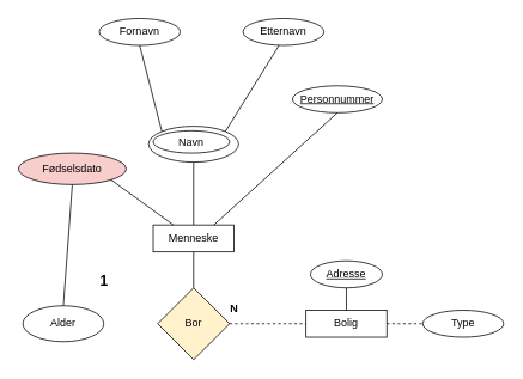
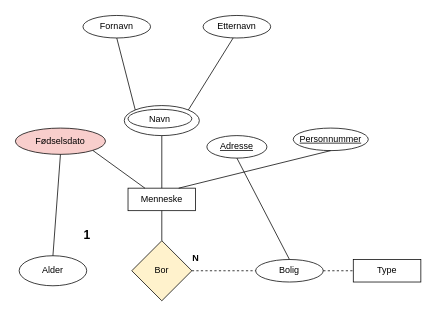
  <mxCell id="0" />
  <mxCell id="1" parent="0" />
  <mxCell id="2" value="Menneske" style="rounded=0;whiteSpace=wrap;html=1;" vertex="1" parent="1"><mxGeometry x="170" y="250" width="90" height="30" as="geometry" /></mxCell>
  <mxCell id="3" style="edgeStyle=orthogonalEdgeStyle;rounded=0;orthogonalLoop=1;jettySize=auto;html=1;exitX=0.5;exitY=1;exitDx=0;exitDy=0;entryX=0.5;entryY=1;entryDx=0;entryDy=0;" edge="1" parent="1" source="4" target="4"><mxGeometry relative="1" as="geometry"><mxPoint x="300" y="180" as="targetPoint" /></mxGeometry></mxCell>
- <mxCell id="4" value="&lt;u&gt;Personnummer&lt;/u&gt;" style="ellipse;whiteSpace=wrap;html=1;" vertex="1" parent="1"><mxGeometry x="325" y="95" width="100" height="30" as="geometry" /></mxCell>
+ <mxCell id="4" value="&lt;u&gt;Personnummer&lt;/u&gt;" style="ellipse;whiteSpace=wrap;html=1;" vertex="1" parent="1"><mxGeometry x="390" y="170" width="100" height="30" as="geometry" /></mxCell>
  <mxCell id="5" value="" style="endArrow=none;html=1;rounded=0;exitX=0.75;exitY=0;exitDx=0;exitDy=0;entryX=0.5;entryY=1;entryDx=0;entryDy=0;" edge="1" parent="1" source="2" target="4"><mxGeometry width="50" height="50" relative="1" as="geometry"><mxPoint x="400" y="320" as="sourcePoint" /><mxPoint x="450" y="270" as="targetPoint" /><Array as="points" /></mxGeometry></mxCell>
  <mxCell id="6" value="Navn" style="ellipse;whiteSpace=wrap;html=1;" vertex="1" parent="1"><mxGeometry x="165" y="140" width="100" height="40" as="geometry" /></mxCell>
  <mxCell id="7" value="Navn" style="ellipse;whiteSpace=wrap;html=1;" vertex="1" parent="1"><mxGeometry x="170" y="145" width="85" height="25" as="geometry" /></mxCell>
  <mxCell id="8" value="" style="endArrow=none;html=1;rounded=0;exitX=1;exitY=0;exitDx=0;exitDy=0;" edge="1" parent="1" source="6"><mxGeometry width="50" height="50" relative="1" as="geometry"><mxPoint x="400" y="320" as="sourcePoint" /><mxPoint x="310" y="50" as="targetPoint" /></mxGeometry></mxCell>
  <mxCell id="9" value="Etternavn" style="ellipse;whiteSpace=wrap;html=1;" vertex="1" parent="1"><mxGeometry x="270" y="20" width="90" height="30" as="geometry" /></mxCell>
  <mxCell id="10" value="Fornavn" style="ellipse;whiteSpace=wrap;html=1;" vertex="1" parent="1"><mxGeometry x="110" y="20" width="90" height="30" as="geometry" /></mxCell>
  <mxCell id="11" value="" style="endArrow=none;html=1;rounded=0;entryX=0.5;entryY=1;entryDx=0;entryDy=0;exitX=0;exitY=0;exitDx=0;exitDy=0;" edge="1" parent="1" source="6" target="10"><mxGeometry width="50" height="50" relative="1" as="geometry"><mxPoint x="280" y="170" as="sourcePoint" /><mxPoint x="330" y="120" as="targetPoint" /></mxGeometry></mxCell>
  <mxCell id="12" value="" style="endArrow=none;html=1;rounded=0;exitX=0.5;exitY=0;exitDx=0;exitDy=0;entryX=0.5;entryY=1;entryDx=0;entryDy=0;" edge="1" parent="1" source="2" target="6"><mxGeometry width="50" height="50" relative="1" as="geometry"><mxPoint x="280" y="170" as="sourcePoint" /><mxPoint x="330" y="120" as="targetPoint" /></mxGeometry></mxCell>
  <mxCell id="13" value="Fødselsdato" style="ellipse;whiteSpace=wrap;html=1;fillColor=#f8cecc;" vertex="1" parent="1"><mxGeometry x="20" y="170" width="120" height="35" as="geometry" /></mxCell>
  <mxCell id="14" value="" style="endArrow=none;html=1;rounded=0;exitX=0.25;exitY=0;exitDx=0;exitDy=0;entryX=1;entryY=1;entryDx=0;entryDy=0;" edge="1" parent="1" source="2" target="13"><mxGeometry width="50" height="50" relative="1" as="geometry"><mxPoint x="280" y="170" as="sourcePoint" /><mxPoint x="80" y="220" as="targetPoint" /></mxGeometry></mxCell>
  <mxCell id="15" value="Alder" style="ellipse;whiteSpace=wrap;html=1;" vertex="1" parent="1"><mxGeometry x="25" y="340" width="90" height="40" as="geometry" /></mxCell>
  <mxCell id="16" value="" style="endArrow=none;html=1;rounded=0;exitX=0.5;exitY=0;exitDx=0;exitDy=0;entryX=0.5;entryY=1;entryDx=0;entryDy=0;" edge="1" parent="1" source="15" target="13"><mxGeometry width="50" height="50" relative="1" as="geometry"><mxPoint x="280" y="190" as="sourcePoint" /><mxPoint x="80" y="280" as="targetPoint" /></mxGeometry></mxCell>
  <mxCell id="17" value="Bor" style="rhombus;whiteSpace=wrap;html=1;fillColor=#fff2cc;" vertex="1" parent="1"><mxGeometry x="175" y="320" width="80" height="80" as="geometry" /></mxCell>
  <mxCell id="18" value="" style="endArrow=none;html=1;rounded=0;entryX=0.5;entryY=1;entryDx=0;entryDy=0;exitX=0.5;exitY=0;exitDx=0;exitDy=0;" edge="1" parent="1" source="17" target="2"><mxGeometry width="50" height="50" relative="1" as="geometry"><mxPoint x="280" y="340" as="sourcePoint" /><mxPoint x="330" y="290" as="targetPoint" /></mxGeometry></mxCell>
- <mxCell id="19" value="Bolig" style="rounded=0;whiteSpace=wrap;html=1;" vertex="1" parent="1"><mxGeometry x="340" y="345" width="90" height="30" as="geometry" /></mxCell>
+ <mxCell id="19" value="Bolig" style="ellipse;whiteSpace=wrap;html=1;" vertex="1" parent="1"><mxGeometry x="340" y="345" width="90" height="30" as="geometry" /></mxCell>
  <mxCell id="20" value="" style="endArrow=none;html=1;rounded=0;exitX=1;exitY=0.5;exitDx=0;exitDy=0;entryX=0;entryY=0.5;entryDx=0;entryDy=0;dashed=1;" edge="1" parent="1" source="17" target="19"><mxGeometry width="50" height="50" relative="1" as="geometry"><mxPoint x="280" y="340" as="sourcePoint" /><mxPoint x="330" y="290" as="targetPoint" /></mxGeometry></mxCell>
  <mxCell id="21" value="&lt;font size=&quot;3&quot;&gt;1&lt;/font&gt;" style="text;strokeColor=none;fillColor=none;html=1;fontSize=24;fontStyle=1;verticalAlign=middle;align=center;" vertex="1" parent="1"><mxGeometry x="95" y="300" width="40" height="20" as="geometry" /></mxCell>
  <mxCell id="22" value="&lt;span style=&quot;font-size: 12px;&quot;&gt;N&lt;/span&gt;" style="text;strokeColor=none;fillColor=none;html=1;fontSize=24;fontStyle=1;verticalAlign=middle;align=center;" vertex="1" parent="1"><mxGeometry x="210" y="320" width="100" height="40" as="geometry" /></mxCell>
- <mxCell id="23" value="Adresse" style="ellipse;whiteSpace=wrap;html=1;align=center;fontStyle=4;fontSize=12;" vertex="1" parent="1"><mxGeometry x="345" y="290" width="80" height="30" as="geometry" /></mxCell>
+ <mxCell id="23" value="Adresse" style="ellipse;whiteSpace=wrap;html=1;align=center;fontStyle=4;fontSize=12;" vertex="1" parent="1"><mxGeometry x="275" y="180" width="80" height="30" as="geometry" /></mxCell>
  <mxCell id="24" value="" style="endArrow=none;html=1;rounded=0;fontSize=12;exitX=0.5;exitY=0;exitDx=0;exitDy=0;entryX=0.5;entryY=1;entryDx=0;entryDy=0;" edge="1" parent="1" source="19" target="23"><mxGeometry relative="1" as="geometry"><mxPoint x="220" y="310" as="sourcePoint" /><mxPoint x="380" y="320" as="targetPoint" /></mxGeometry></mxCell>
- <mxCell id="25" value="Type" style="ellipse;whiteSpace=wrap;html=1;align=center;fontSize=12;" vertex="1" parent="1"><mxGeometry x="470" y="345" width="90" height="30" as="geometry" /></mxCell>
+ <mxCell id="25" value="Type" style="whiteSpace=wrap;html=1;align=center;fontSize=12;rounded=0;" vertex="1" parent="1"><mxGeometry x="470" y="345" width="90" height="30" as="geometry" /></mxCell>
  <mxCell id="26" value="" style="endArrow=none;html=1;rounded=0;fontSize=12;exitX=1;exitY=0.5;exitDx=0;exitDy=0;entryX=0;entryY=0.5;entryDx=0;entryDy=0;dashed=1;" edge="1" parent="1" source="19" target="25"><mxGeometry relative="1" as="geometry"><mxPoint x="220" y="310" as="sourcePoint" /><mxPoint x="380" y="310" as="targetPoint" /></mxGeometry></mxCell>
